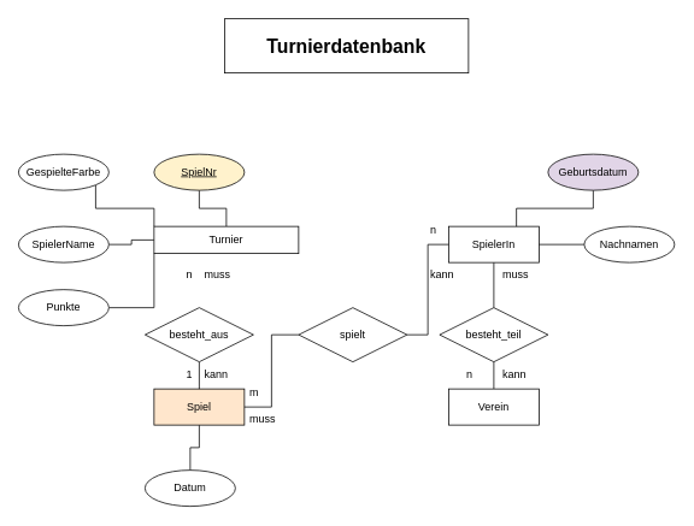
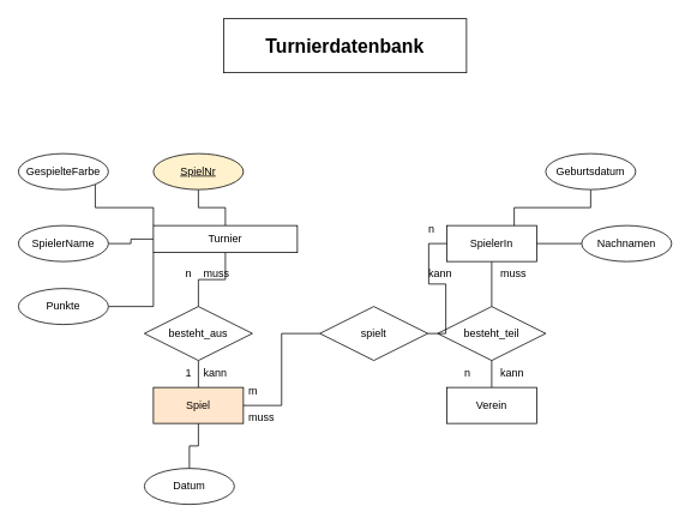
  <mxCell id="0" />
  <mxCell id="1" parent="0" />
  <mxCell id="2" style="edgeStyle=orthogonalEdgeStyle;rounded=0;orthogonalLoop=1;jettySize=auto;html=1;exitX=0.5;exitY=1;exitDx=0;exitDy=0;entryX=0.5;entryY=0;entryDx=0;entryDy=0;startArrow=none;startFill=0;endArrow=none;endFill=0;strokeColor=default;" parent="1" source="4" target="6" edge="1"><mxGeometry relative="1" as="geometry" /></mxCell>
  <mxCell id="3" style="edgeStyle=orthogonalEdgeStyle;rounded=0;orthogonalLoop=1;jettySize=auto;html=1;exitX=0.5;exitY=0;exitDx=0;exitDy=0;entryX=0.5;entryY=1;entryDx=0;entryDy=0;startArrow=none;startFill=0;endArrow=none;endFill=0;strokeColor=default;" parent="1" source="4" target="5" edge="1"><mxGeometry relative="1" as="geometry" /></mxCell>
  <mxCell id="4" value="besteht_teil" style="shape=rhombus;perimeter=rhombusPerimeter;whiteSpace=wrap;html=1;align=center;" parent="1" vertex="1"><mxGeometry x="486" y="340" width="120" height="60" as="geometry" /></mxCell>
  <mxCell id="5" value="SpielerIn" style="whiteSpace=wrap;html=1;align=center;" parent="1" vertex="1"><mxGeometry x="496" y="250" width="100" height="40" as="geometry" /></mxCell>
  <mxCell id="6" value="Verein" style="whiteSpace=wrap;html=1;align=center;" parent="1" vertex="1"><mxGeometry x="496" y="430" width="100" height="40" as="geometry" /></mxCell>
  <mxCell id="7" style="edgeStyle=orthogonalEdgeStyle;rounded=0;orthogonalLoop=1;jettySize=auto;html=1;exitX=0.5;exitY=1;exitDx=0;exitDy=0;entryX=0.75;entryY=0;entryDx=0;entryDy=0;startArrow=none;startFill=0;endArrow=none;endFill=0;strokeColor=default;" parent="1" source="8" target="5" edge="1"><mxGeometry relative="1" as="geometry" /></mxCell>
- <mxCell id="8" value="Geburtsdatum" style="ellipse;whiteSpace=wrap;html=1;align=center;fillColor=#e1d5e7;" parent="1" vertex="1"><mxGeometry x="606" y="170" width="100" height="40" as="geometry" /></mxCell>
+ <mxCell id="8" value="Geburtsdatum" style="ellipse;whiteSpace=wrap;html=1;align=center;" parent="1" vertex="1"><mxGeometry x="606" y="170" width="100" height="40" as="geometry" /></mxCell>
  <mxCell id="9" style="edgeStyle=orthogonalEdgeStyle;rounded=0;orthogonalLoop=1;jettySize=auto;html=1;entryX=0.5;entryY=0;entryDx=0;entryDy=0;endArrow=none;endFill=0;" edge="1" parent="1" source="10" target="17"><mxGeometry relative="1" as="geometry" /></mxCell>
  <mxCell id="10" value="Spiel" style="whiteSpace=wrap;html=1;align=center;fillColor=#ffe6cc;" vertex="1" parent="1"><mxGeometry x="170" y="430" width="100" height="40" as="geometry" /></mxCell>
  <mxCell id="11" style="edgeStyle=orthogonalEdgeStyle;rounded=0;orthogonalLoop=1;jettySize=auto;html=1;exitX=0.5;exitY=0;exitDx=0;exitDy=0;entryX=0.5;entryY=1;entryDx=0;entryDy=0;endArrow=none;endFill=0;" edge="1" parent="1" source="16" target="21"><mxGeometry relative="1" as="geometry"><mxPoint x="220" y="210" as="targetPoint" /></mxGeometry></mxCell>
  <mxCell id="12" style="edgeStyle=orthogonalEdgeStyle;rounded=0;orthogonalLoop=1;jettySize=auto;html=1;exitX=0;exitY=0;exitDx=0;exitDy=0;entryX=1;entryY=1;entryDx=0;entryDy=0;endArrow=none;endFill=0;" edge="1" parent="1" source="16" target="19"><mxGeometry relative="1" as="geometry" /></mxCell>
  <mxCell id="13" style="edgeStyle=orthogonalEdgeStyle;rounded=0;orthogonalLoop=1;jettySize=auto;html=1;exitX=0;exitY=0.5;exitDx=0;exitDy=0;entryX=1;entryY=0.5;entryDx=0;entryDy=0;endArrow=none;endFill=0;" edge="1" parent="1" source="16" target="18"><mxGeometry relative="1" as="geometry" /></mxCell>
  <mxCell id="14" style="edgeStyle=orthogonalEdgeStyle;rounded=0;orthogonalLoop=1;jettySize=auto;html=1;exitX=0;exitY=1;exitDx=0;exitDy=0;entryX=1;entryY=0.5;entryDx=0;entryDy=0;endArrow=none;endFill=0;" edge="1" parent="1" source="16" target="20"><mxGeometry relative="1" as="geometry" /></mxCell>
+ <mxCell id="15" style="edgeStyle=orthogonalEdgeStyle;rounded=0;orthogonalLoop=1;jettySize=auto;html=1;exitX=0.5;exitY=1;exitDx=0;exitDy=0;entryX=0.5;entryY=0;entryDx=0;entryDy=0;endArrow=none;endFill=0;" edge="1" parent="1" source="16" target="28"><mxGeometry relative="1" as="geometry" /></mxCell>
  <mxCell id="16" value="Turnier" style="whiteSpace=wrap;html=1;align=center;" vertex="1" parent="1"><mxGeometry x="170" y="250" width="160" height="30" as="geometry" /></mxCell>
  <mxCell id="17" value="Datum" style="ellipse;whiteSpace=wrap;html=1;align=center;" vertex="1" parent="1"><mxGeometry x="160" y="520" width="100" height="40" as="geometry" /></mxCell>
  <mxCell id="18" value="SpielerName" style="ellipse;whiteSpace=wrap;html=1;align=center;" vertex="1" parent="1"><mxGeometry x="20" y="250" width="100" height="40" as="geometry" /></mxCell>
  <mxCell id="19" value="GespielteFarbe" style="ellipse;whiteSpace=wrap;html=1;align=center;" vertex="1" parent="1"><mxGeometry x="20" y="170" width="100" height="40" as="geometry" /></mxCell>
  <mxCell id="20" value="Punkte" style="ellipse;whiteSpace=wrap;html=1;align=center;" vertex="1" parent="1"><mxGeometry x="20" y="320" width="100" height="40" as="geometry" /></mxCell>
  <mxCell id="21" value="&lt;span style=&quot;text-decoration: none&quot;&gt;SpielNr&lt;/span&gt;" style="ellipse;whiteSpace=wrap;html=1;align=center;fontStyle=4;fillColor=#fff2cc;" vertex="1" parent="1"><mxGeometry x="170" y="170" width="100" height="40" as="geometry" /></mxCell>
  <mxCell id="22" style="edgeStyle=orthogonalEdgeStyle;rounded=0;orthogonalLoop=1;jettySize=auto;html=1;exitX=0;exitY=0.5;exitDx=0;exitDy=0;entryX=1;entryY=0.5;entryDx=0;entryDy=0;endArrow=none;endFill=0;" edge="1" parent="1" source="23" target="5"><mxGeometry relative="1" as="geometry" /></mxCell>
  <mxCell id="23" value="Nachnamen" style="ellipse;whiteSpace=wrap;html=1;align=center;" vertex="1" parent="1"><mxGeometry x="646" y="250" width="100" height="40" as="geometry" /></mxCell>
  <mxCell id="24" style="edgeStyle=orthogonalEdgeStyle;rounded=0;orthogonalLoop=1;jettySize=auto;html=1;exitX=1;exitY=0.5;exitDx=0;exitDy=0;entryX=0;entryY=0.5;entryDx=0;entryDy=0;endArrow=none;endFill=0;" edge="1" parent="1" source="26" target="5"><mxGeometry relative="1" as="geometry" /></mxCell>
  <mxCell id="25" style="edgeStyle=orthogonalEdgeStyle;rounded=0;orthogonalLoop=1;jettySize=auto;html=1;exitX=0;exitY=0.5;exitDx=0;exitDy=0;entryX=1;entryY=0.5;entryDx=0;entryDy=0;endArrow=none;endFill=0;" edge="1" parent="1" source="26" target="10"><mxGeometry relative="1" as="geometry" /></mxCell>
- <mxCell id="26" value="spielt" style="shape=rhombus;perimeter=rhombusPerimeter;whiteSpace=wrap;html=1;align=center;" vertex="1" parent="1"><mxGeometry x="330" y="340" width="120" height="60" as="geometry" /></mxCell>
+ <mxCell id="26" value="spielt" style="shape=rhombus;perimeter=rhombusPerimeter;whiteSpace=wrap;html=1;align=center;" vertex="1" parent="1"><mxGeometry x="355" y="340" width="120" height="60" as="geometry" /></mxCell>
  <mxCell id="27" style="edgeStyle=orthogonalEdgeStyle;rounded=0;orthogonalLoop=1;jettySize=auto;html=1;exitX=0.5;exitY=1;exitDx=0;exitDy=0;entryX=0.5;entryY=0;entryDx=0;entryDy=0;endArrow=none;endFill=0;" edge="1" parent="1" source="28" target="10"><mxGeometry relative="1" as="geometry" /></mxCell>
  <mxCell id="28" value="besteht_aus" style="shape=rhombus;perimeter=rhombusPerimeter;whiteSpace=wrap;html=1;align=center;" vertex="1" parent="1"><mxGeometry x="160" y="340" width="120" height="60" as="geometry" /></mxCell>
  <mxCell id="29" value="muss" style="text;strokeColor=none;fillColor=none;spacingLeft=4;spacingRight=4;overflow=hidden;rotatable=0;points=[[0,0.5],[1,0.5]];portConstraint=eastwest;fontSize=12;" vertex="1" parent="1"><mxGeometry x="220" y="290" width="40" height="30" as="geometry" /></mxCell>
  <mxCell id="30" value="n" style="text;strokeColor=none;fillColor=none;spacingLeft=4;spacingRight=4;overflow=hidden;rotatable=0;points=[[0,0.5],[1,0.5]];portConstraint=eastwest;fontSize=12;" vertex="1" parent="1"><mxGeometry x="470" y="240" width="20" height="30" as="geometry" /></mxCell>
  <mxCell id="31" value="n" style="text;strokeColor=none;fillColor=none;spacingLeft=4;spacingRight=4;overflow=hidden;rotatable=0;points=[[0,0.5],[1,0.5]];portConstraint=eastwest;fontSize=12;" vertex="1" parent="1"><mxGeometry x="510" y="400" width="40" height="30" as="geometry" /></mxCell>
  <mxCell id="32" value="m" style="text;strokeColor=none;fillColor=none;spacingLeft=4;spacingRight=4;overflow=hidden;rotatable=0;points=[[0,0.5],[1,0.5]];portConstraint=eastwest;fontSize=12;" vertex="1" parent="1"><mxGeometry x="270" y="420" width="40" height="30" as="geometry" /></mxCell>
  <mxCell id="33" value="kann" style="text;strokeColor=none;fillColor=none;spacingLeft=4;spacingRight=4;overflow=hidden;rotatable=0;points=[[0,0.5],[1,0.5]];portConstraint=eastwest;fontSize=12;" vertex="1" parent="1"><mxGeometry x="550" y="400" width="40" height="30" as="geometry" /></mxCell>
  <mxCell id="34" value="kann" style="text;strokeColor=none;fillColor=none;spacingLeft=4;spacingRight=4;overflow=hidden;rotatable=0;points=[[0,0.5],[1,0.5]];portConstraint=eastwest;fontSize=12;" vertex="1" parent="1"><mxGeometry x="220" y="400" width="40" height="30" as="geometry" /></mxCell>
  <mxCell id="35" value="muss" style="text;strokeColor=none;fillColor=none;spacingLeft=4;spacingRight=4;overflow=hidden;rotatable=0;points=[[0,0.5],[1,0.5]];portConstraint=eastwest;fontSize=12;" vertex="1" parent="1"><mxGeometry x="270" y="450" width="40" height="30" as="geometry" /></mxCell>
  <mxCell id="36" value="muss" style="text;strokeColor=none;fillColor=none;spacingLeft=4;spacingRight=4;overflow=hidden;rotatable=0;points=[[0,0.5],[1,0.5]];portConstraint=eastwest;fontSize=12;" vertex="1" parent="1"><mxGeometry x="550" y="290" width="40" height="30" as="geometry" /></mxCell>
  <mxCell id="37" value="1" style="text;strokeColor=none;fillColor=none;spacingLeft=4;spacingRight=4;overflow=hidden;rotatable=0;points=[[0,0.5],[1,0.5]];portConstraint=eastwest;fontSize=12;" vertex="1" parent="1"><mxGeometry x="200" y="400" width="20" height="30" as="geometry" /></mxCell>
  <mxCell id="38" value="kann" style="text;strokeColor=none;fillColor=none;spacingLeft=4;spacingRight=4;overflow=hidden;rotatable=0;points=[[0,0.5],[1,0.5]];portConstraint=eastwest;fontSize=12;" vertex="1" parent="1"><mxGeometry x="470" y="290" width="40" height="30" as="geometry" /></mxCell>
  <mxCell id="39" value="n" style="text;strokeColor=none;fillColor=none;spacingLeft=4;spacingRight=4;overflow=hidden;rotatable=0;points=[[0,0.5],[1,0.5]];portConstraint=eastwest;fontSize=12;" vertex="1" parent="1"><mxGeometry x="200" y="290" width="20" height="30" as="geometry" /></mxCell>
  <mxCell id="40" value="Turnierdatenbank" style="rounded=0;whiteSpace=wrap;html=1;fontStyle=1;fontSize=21;" vertex="1" parent="1"><mxGeometry x="248" y="20" width="270" height="60" as="geometry" /></mxCell>
